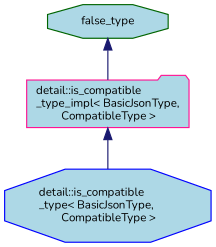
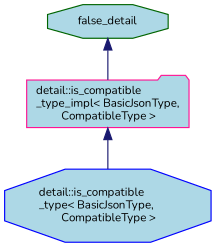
  digraph {
    fontname=Nunito
    node [fillcolor=lightblue fontname=Nunito fontsize=10 shape=octagon style=filled]
    edge [color=midnightblue dir=back fontname=Nunito fontsize=10 labelfontname=Helvetica labelfontsize=10 style=solid]
    n1 [color=blue fontcolor=black height=0.2 label="detail::is_compatible\l_type\< BasicJsonType,\l CompatibleType \>" width=0.4]
    n2 [color=deeppink height=0.2 label="detail::is_compatible\l_type_impl\< BasicJsonType,\l CompatibleType \>" shape=folder width=0.4]
-   n3 [color=darkgreen height=0.2 label=false_type width=0.4]
+   n3 [color=darkgreen height=0.2 label=false_detail width=0.4]
    n2 -> n1
    n3 -> n2
  }
